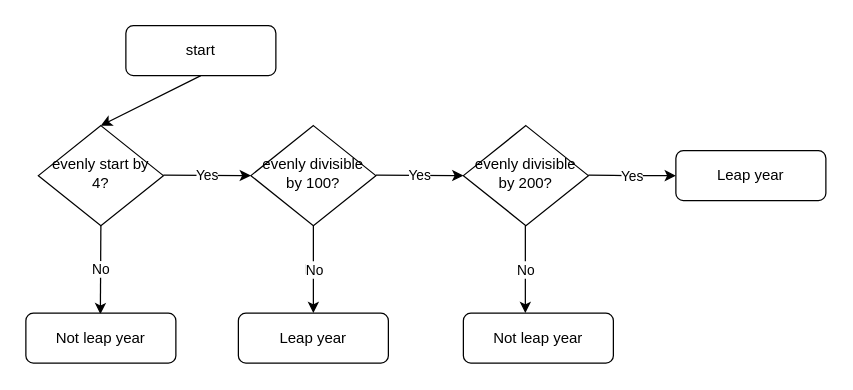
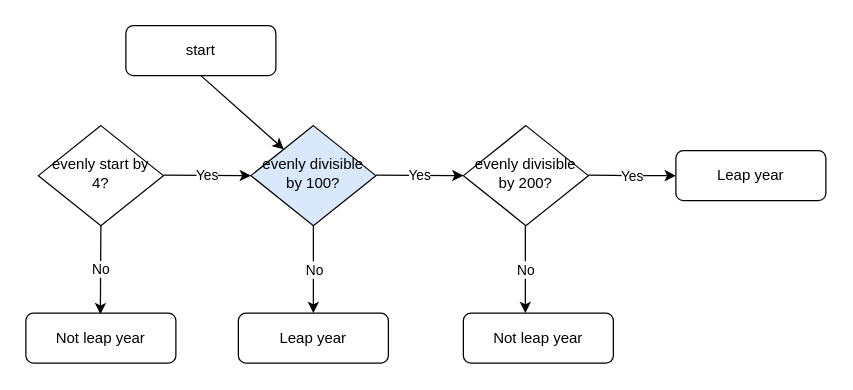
  <mxCell id="0" />
  <mxCell id="1" parent="0" />
  <mxCell id="2" value="start" style="rounded=1;whiteSpace=wrap;html=1;fontSize=12;glass=0;strokeWidth=1;shadow=0;" parent="1" vertex="1"><mxGeometry x="100" y="20" width="120" height="40" as="geometry" /></mxCell>
  <mxCell id="3" value="evenly start by 4?" style="rhombus;whiteSpace=wrap;html=1;shadow=0;fontFamily=Helvetica;fontSize=12;align=center;strokeWidth=1;spacing=6;spacingTop=-4;" parent="1" vertex="1"><mxGeometry x="30" y="100" width="100" height="80" as="geometry" /></mxCell>
  <mxCell id="4" value="Not leap year" style="rounded=1;whiteSpace=wrap;html=1;fontSize=12;glass=0;strokeWidth=1;shadow=0;" parent="1" vertex="1"><mxGeometry x="370" y="250" width="120" height="40" as="geometry" /></mxCell>
- <mxCell id="5" value="evenly divisible by 100?" style="rhombus;whiteSpace=wrap;html=1;shadow=0;fontFamily=Helvetica;fontSize=12;align=center;strokeWidth=1;spacing=6;spacingTop=-4;" parent="1" vertex="1"><mxGeometry x="200" y="100" width="100" height="80" as="geometry" /></mxCell>
+ <mxCell id="5" value="evenly divisible by 100?" style="rhombus;whiteSpace=wrap;html=1;shadow=0;fontFamily=Helvetica;fontSize=12;align=center;strokeWidth=1;spacing=6;spacingTop=-4;fillColor=#dae8fc;" parent="1" vertex="1"><mxGeometry x="200" y="100" width="100" height="80" as="geometry" /></mxCell>
  <mxCell id="6" value="Leap year" style="rounded=1;whiteSpace=wrap;html=1;fontSize=12;glass=0;strokeWidth=1;shadow=0;" parent="1" vertex="1"><mxGeometry x="540" y="120" width="120" height="40" as="geometry" /></mxCell>
  <mxCell id="7" value="evenly divisible by 200?" style="rhombus;whiteSpace=wrap;html=1;shadow=0;fontFamily=Helvetica;fontSize=12;align=center;strokeWidth=1;spacing=6;spacingTop=-4;" parent="1" vertex="1"><mxGeometry x="370" y="100" width="100" height="80" as="geometry" /></mxCell>
  <mxCell id="8" value="" style="endArrow=classic;html=1;entryX=0;entryY=0.5;entryDx=0;entryDy=0;" parent="1" target="5" edge="1"><mxGeometry relative="1" as="geometry"><mxPoint x="130" y="139.58" as="sourcePoint" /><mxPoint x="230" y="139.58" as="targetPoint" /></mxGeometry></mxCell>
  <mxCell id="9" value="Yes" style="edgeLabel;resizable=0;html=1;align=center;verticalAlign=middle;" parent="8" connectable="0" vertex="1"><mxGeometry relative="1" as="geometry" /></mxCell>
- <mxCell id="10" value="" style="endArrow=classic;html=1;exitX=0.5;exitY=1;exitDx=0;exitDy=0;entryX=0.5;entryY=0;entryDx=0;entryDy=0;" parent="1" source="2" target="3" edge="1"><mxGeometry width="50" height="50" relative="1" as="geometry"><mxPoint x="70" y="110" as="sourcePoint" /><mxPoint x="120" y="60" as="targetPoint" /></mxGeometry></mxCell>
+ <mxCell id="10" value="" style="endArrow=classic;html=1;exitX=0.5;exitY=1;exitDx=0;exitDy=0;" parent="1" source="2" target="5" edge="1"><mxGeometry width="50" height="50" relative="1" as="geometry"><mxPoint x="70" y="110" as="sourcePoint" /><mxPoint x="120" y="60" as="targetPoint" /></mxGeometry></mxCell>
  <mxCell id="11" value="" style="endArrow=classic;html=1;" parent="1" edge="1"><mxGeometry relative="1" as="geometry"><mxPoint x="300" y="139.58" as="sourcePoint" /><mxPoint x="370" y="140" as="targetPoint" /></mxGeometry></mxCell>
  <mxCell id="12" value="Yes" style="edgeLabel;resizable=0;html=1;align=center;verticalAlign=middle;" parent="11" connectable="0" vertex="1"><mxGeometry relative="1" as="geometry" /></mxCell>
  <mxCell id="13" value="No" style="endArrow=classic;html=1;exitX=0.5;exitY=1;exitDx=0;exitDy=0;" parent="1" source="3" edge="1"><mxGeometry relative="1" as="geometry"><mxPoint x="79.58" y="190" as="sourcePoint" /><mxPoint x="79.58" y="250.83" as="targetPoint" /></mxGeometry></mxCell>
  <mxCell id="14" value="No" style="edgeLabel;resizable=0;html=1;align=center;verticalAlign=middle;" parent="13" connectable="0" vertex="1"><mxGeometry relative="1" as="geometry" /></mxCell>
  <mxCell id="15" value="No" style="endArrow=classic;html=1;exitX=0.5;exitY=1;exitDx=0;exitDy=0;" parent="1" source="5" edge="1"><mxGeometry relative="1" as="geometry"><mxPoint x="60" y="190" as="sourcePoint" /><mxPoint x="250" y="250" as="targetPoint" /></mxGeometry></mxCell>
  <mxCell id="16" value="No" style="edgeLabel;resizable=0;html=1;align=center;verticalAlign=middle;" parent="15" connectable="0" vertex="1"><mxGeometry relative="1" as="geometry" /></mxCell>
  <mxCell id="17" value="" style="endArrow=classic;html=1;" parent="1" edge="1"><mxGeometry relative="1" as="geometry"><mxPoint x="470" y="139.58" as="sourcePoint" /><mxPoint x="540" y="140" as="targetPoint" /><Array as="points"><mxPoint x="500" y="140" /></Array></mxGeometry></mxCell>
  <mxCell id="18" value="Yes" style="edgeLabel;resizable=0;html=1;align=center;verticalAlign=middle;" parent="17" connectable="0" vertex="1"><mxGeometry relative="1" as="geometry" /></mxCell>
  <mxCell id="19" value="Not leap year" style="rounded=1;whiteSpace=wrap;html=1;fontSize=12;glass=0;strokeWidth=1;shadow=0;" parent="1" vertex="1"><mxGeometry x="20" y="250" width="120" height="40" as="geometry" /></mxCell>
  <mxCell id="20" value="No" style="endArrow=classic;html=1;exitX=0.5;exitY=1;exitDx=0;exitDy=0;" parent="1" edge="1"><mxGeometry relative="1" as="geometry"><mxPoint x="419.58" y="180" as="sourcePoint" /><mxPoint x="419.58" y="250" as="targetPoint" /></mxGeometry></mxCell>
  <mxCell id="21" value="No" style="edgeLabel;resizable=0;html=1;align=center;verticalAlign=middle;" parent="20" connectable="0" vertex="1"><mxGeometry relative="1" as="geometry" /></mxCell>
  <mxCell id="22" value="Leap year" style="rounded=1;whiteSpace=wrap;html=1;fontSize=12;glass=0;strokeWidth=1;shadow=0;" parent="1" vertex="1"><mxGeometry x="190" y="250" width="120" height="40" as="geometry" /></mxCell>
